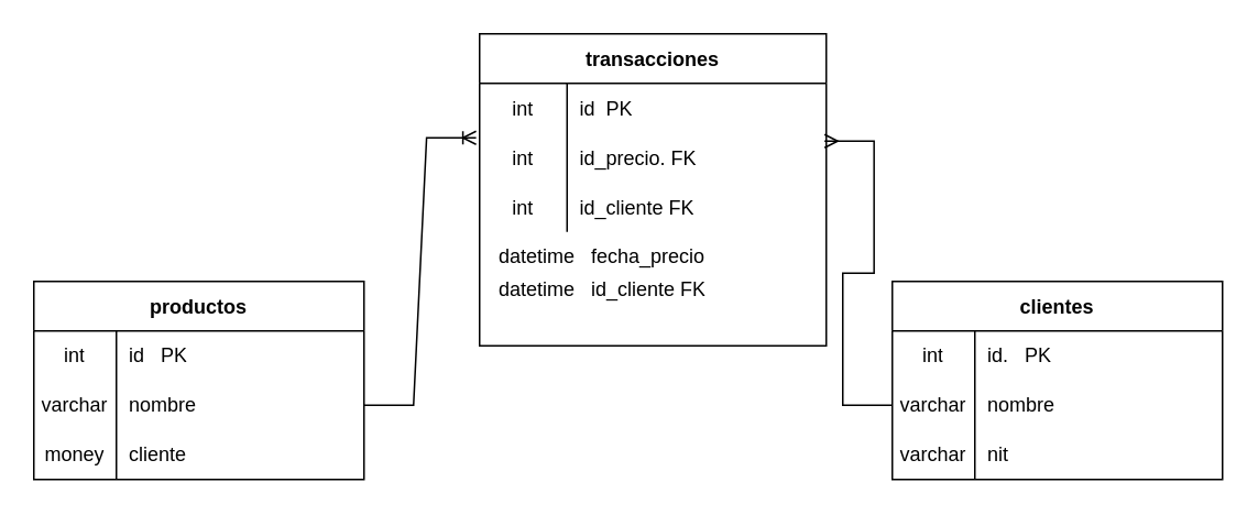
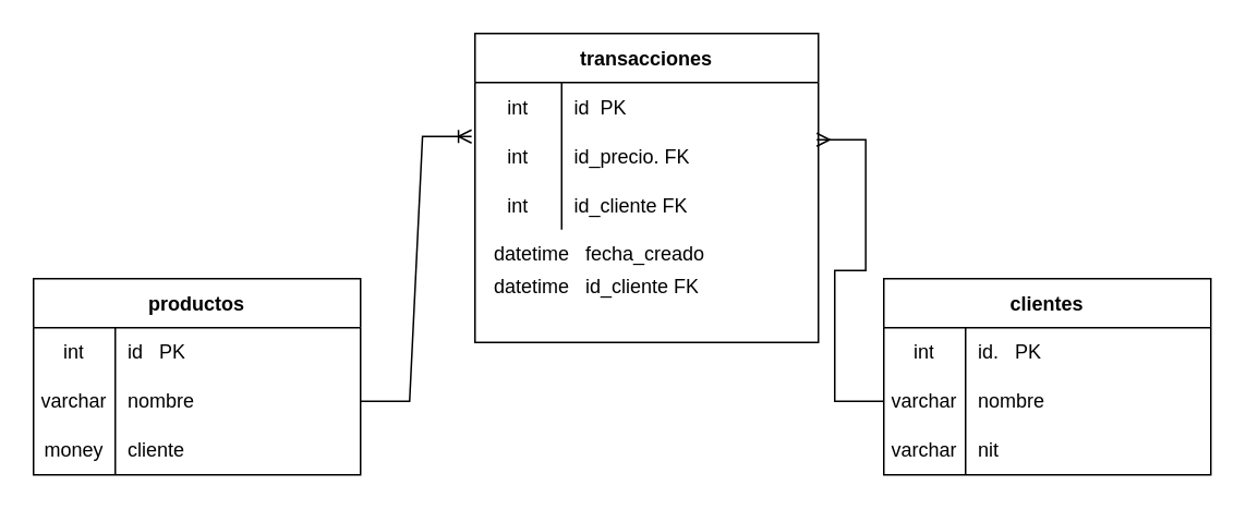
  <mxCell id="0" />
  <mxCell id="1" parent="0" />
  <mxCell id="2" value="productos" style="shape=table;startSize=30;container=1;collapsible=0;childLayout=tableLayout;fixedRows=1;rowLines=0;fontStyle=1;" vertex="1" parent="1"><mxGeometry x="20" y="170" width="200" height="120" as="geometry" /></mxCell>
  <mxCell id="3" value="" style="shape=tableRow;horizontal=0;startSize=0;swimlaneHead=0;swimlaneBody=0;top=0;left=0;bottom=0;right=0;collapsible=0;dropTarget=0;fillColor=none;points=[[0,0.5],[1,0.5]];portConstraint=eastwest;" vertex="1" parent="2"><mxGeometry y="30" width="200" height="30" as="geometry" /></mxCell>
  <mxCell id="4" value="int" style="shape=partialRectangle;html=1;whiteSpace=wrap;connectable=0;fillColor=none;top=0;left=0;bottom=0;right=0;overflow=hidden;pointerEvents=1;" vertex="1" parent="3"><mxGeometry width="50" height="30" as="geometry"><mxRectangle width="50" height="30" as="alternateBounds" /></mxGeometry></mxCell>
  <mxCell id="5" value="id&amp;nbsp; &amp;nbsp;&lt;span style=&quot;text-align: center;&quot;&gt;PK&lt;/span&gt;" style="shape=partialRectangle;html=1;whiteSpace=wrap;connectable=0;fillColor=none;top=0;left=0;bottom=0;right=0;align=left;spacingLeft=6;overflow=hidden;" vertex="1" parent="3"><mxGeometry x="50" width="150" height="30" as="geometry"><mxRectangle width="150" height="30" as="alternateBounds" /></mxGeometry></mxCell>
  <mxCell id="6" value="" style="shape=tableRow;horizontal=0;startSize=0;swimlaneHead=0;swimlaneBody=0;top=0;left=0;bottom=0;right=0;collapsible=0;dropTarget=0;fillColor=none;points=[[0,0.5],[1,0.5]];portConstraint=eastwest;" vertex="1" parent="2"><mxGeometry y="60" width="200" height="30" as="geometry" /></mxCell>
  <mxCell id="7" value="varchar" style="shape=partialRectangle;html=1;whiteSpace=wrap;connectable=0;fillColor=none;top=0;left=0;bottom=0;right=0;overflow=hidden;" vertex="1" parent="6"><mxGeometry width="50" height="30" as="geometry"><mxRectangle width="50" height="30" as="alternateBounds" /></mxGeometry></mxCell>
  <mxCell id="8" value="nombre" style="shape=partialRectangle;html=1;whiteSpace=wrap;connectable=0;fillColor=none;top=0;left=0;bottom=0;right=0;align=left;spacingLeft=6;overflow=hidden;" vertex="1" parent="6"><mxGeometry x="50" width="150" height="30" as="geometry"><mxRectangle width="150" height="30" as="alternateBounds" /></mxGeometry></mxCell>
  <mxCell id="9" value="" style="shape=tableRow;horizontal=0;startSize=0;swimlaneHead=0;swimlaneBody=0;top=0;left=0;bottom=0;right=0;collapsible=0;dropTarget=0;fillColor=none;points=[[0,0.5],[1,0.5]];portConstraint=eastwest;" vertex="1" parent="2"><mxGeometry y="90" width="200" height="30" as="geometry" /></mxCell>
  <mxCell id="10" value="money" style="shape=partialRectangle;html=1;whiteSpace=wrap;connectable=0;fillColor=none;top=0;left=0;bottom=0;right=0;overflow=hidden;" vertex="1" parent="9"><mxGeometry width="50" height="30" as="geometry"><mxRectangle width="50" height="30" as="alternateBounds" /></mxGeometry></mxCell>
  <mxCell id="11" value="cliente" style="shape=partialRectangle;html=1;whiteSpace=wrap;connectable=0;fillColor=none;top=0;left=0;bottom=0;right=0;align=left;spacingLeft=6;overflow=hidden;" vertex="1" parent="9"><mxGeometry x="50" width="150" height="30" as="geometry"><mxRectangle width="150" height="30" as="alternateBounds" /></mxGeometry></mxCell>
  <mxCell id="12" value="clientes" style="shape=table;startSize=30;container=1;collapsible=0;childLayout=tableLayout;fixedRows=1;rowLines=0;fontStyle=1;" vertex="1" parent="1"><mxGeometry x="540" y="170" width="200" height="120" as="geometry" /></mxCell>
  <mxCell id="13" value="" style="shape=tableRow;horizontal=0;startSize=0;swimlaneHead=0;swimlaneBody=0;top=0;left=0;bottom=0;right=0;collapsible=0;dropTarget=0;fillColor=none;points=[[0,0.5],[1,0.5]];portConstraint=eastwest;" vertex="1" parent="12"><mxGeometry y="30" width="200" height="30" as="geometry" /></mxCell>
  <mxCell id="14" value="int" style="shape=partialRectangle;html=1;whiteSpace=wrap;connectable=0;fillColor=none;top=0;left=0;bottom=0;right=0;overflow=hidden;pointerEvents=1;" vertex="1" parent="13"><mxGeometry width="50" height="30" as="geometry"><mxRectangle width="50" height="30" as="alternateBounds" /></mxGeometry></mxCell>
  <mxCell id="15" value="id.&amp;nbsp; &amp;nbsp;&lt;span style=&quot;text-align: center;&quot;&gt;PK&lt;/span&gt;" style="shape=partialRectangle;html=1;whiteSpace=wrap;connectable=0;fillColor=none;top=0;left=0;bottom=0;right=0;align=left;spacingLeft=6;overflow=hidden;" vertex="1" parent="13"><mxGeometry x="50" width="150" height="30" as="geometry"><mxRectangle width="150" height="30" as="alternateBounds" /></mxGeometry></mxCell>
  <mxCell id="16" value="" style="shape=tableRow;horizontal=0;startSize=0;swimlaneHead=0;swimlaneBody=0;top=0;left=0;bottom=0;right=0;collapsible=0;dropTarget=0;fillColor=none;points=[[0,0.5],[1,0.5]];portConstraint=eastwest;" vertex="1" parent="12"><mxGeometry y="60" width="200" height="30" as="geometry" /></mxCell>
  <mxCell id="17" value="varchar" style="shape=partialRectangle;html=1;whiteSpace=wrap;connectable=0;fillColor=none;top=0;left=0;bottom=0;right=0;overflow=hidden;" vertex="1" parent="16"><mxGeometry width="50" height="30" as="geometry"><mxRectangle width="50" height="30" as="alternateBounds" /></mxGeometry></mxCell>
  <mxCell id="18" value="nombre" style="shape=partialRectangle;html=1;whiteSpace=wrap;connectable=0;fillColor=none;top=0;left=0;bottom=0;right=0;align=left;spacingLeft=6;overflow=hidden;" vertex="1" parent="16"><mxGeometry x="50" width="150" height="30" as="geometry"><mxRectangle width="150" height="30" as="alternateBounds" /></mxGeometry></mxCell>
  <mxCell id="19" value="" style="shape=tableRow;horizontal=0;startSize=0;swimlaneHead=0;swimlaneBody=0;top=0;left=0;bottom=0;right=0;collapsible=0;dropTarget=0;fillColor=none;points=[[0,0.5],[1,0.5]];portConstraint=eastwest;" vertex="1" parent="12"><mxGeometry y="90" width="200" height="30" as="geometry" /></mxCell>
  <mxCell id="20" value="varchar" style="shape=partialRectangle;html=1;whiteSpace=wrap;connectable=0;fillColor=none;top=0;left=0;bottom=0;right=0;overflow=hidden;" vertex="1" parent="19"><mxGeometry width="50" height="30" as="geometry"><mxRectangle width="50" height="30" as="alternateBounds" /></mxGeometry></mxCell>
  <mxCell id="21" value="nit" style="shape=partialRectangle;html=1;whiteSpace=wrap;connectable=0;fillColor=none;top=0;left=0;bottom=0;right=0;align=left;spacingLeft=6;overflow=hidden;" vertex="1" parent="19"><mxGeometry x="50" width="150" height="30" as="geometry"><mxRectangle width="150" height="30" as="alternateBounds" /></mxGeometry></mxCell>
  <mxCell id="22" value="transacciones" style="shape=table;startSize=30;container=1;collapsible=0;childLayout=tableLayout;fixedRows=1;rowLines=0;fontStyle=1;" vertex="1" parent="1"><mxGeometry x="290" y="20" width="210" height="189" as="geometry" /></mxCell>
  <mxCell id="23" value="" style="shape=tableRow;horizontal=0;startSize=0;swimlaneHead=0;swimlaneBody=0;top=0;left=0;bottom=0;right=0;collapsible=0;dropTarget=0;fillColor=none;points=[[0,0.5],[1,0.5]];portConstraint=eastwest;" vertex="1" parent="22"><mxGeometry y="30" width="210" height="31" as="geometry" /></mxCell>
  <mxCell id="24" value="int" style="shape=partialRectangle;html=1;whiteSpace=wrap;connectable=0;fillColor=none;top=0;left=0;bottom=0;right=0;overflow=hidden;pointerEvents=1;" vertex="1" parent="23"><mxGeometry width="53" height="31" as="geometry"><mxRectangle width="53" height="31" as="alternateBounds" /></mxGeometry></mxCell>
  <mxCell id="25" value="id&amp;nbsp; PK&amp;nbsp;" style="shape=partialRectangle;html=1;whiteSpace=wrap;connectable=0;fillColor=none;top=0;left=0;bottom=0;right=0;align=left;spacingLeft=6;overflow=hidden;" vertex="1" parent="23"><mxGeometry x="53" width="157" height="31" as="geometry"><mxRectangle width="157" height="31" as="alternateBounds" /></mxGeometry></mxCell>
  <mxCell id="26" value="" style="shape=tableRow;horizontal=0;startSize=0;swimlaneHead=0;swimlaneBody=0;top=0;left=0;bottom=0;right=0;collapsible=0;dropTarget=0;fillColor=none;points=[[0,0.5],[1,0.5]];portConstraint=eastwest;" vertex="1" parent="22"><mxGeometry y="61" width="210" height="30" as="geometry" /></mxCell>
  <mxCell id="27" value="int" style="shape=partialRectangle;html=1;whiteSpace=wrap;connectable=0;fillColor=none;top=0;left=0;bottom=0;right=0;overflow=hidden;" vertex="1" parent="26"><mxGeometry width="53" height="30" as="geometry"><mxRectangle width="53" height="30" as="alternateBounds" /></mxGeometry></mxCell>
  <mxCell id="28" value="id_precio. FK" style="shape=partialRectangle;html=1;whiteSpace=wrap;connectable=0;fillColor=none;top=0;left=0;bottom=0;right=0;align=left;spacingLeft=6;overflow=hidden;" vertex="1" parent="26"><mxGeometry x="53" width="157" height="30" as="geometry"><mxRectangle width="157" height="30" as="alternateBounds" /></mxGeometry></mxCell>
  <mxCell id="29" value="" style="shape=tableRow;horizontal=0;startSize=0;swimlaneHead=0;swimlaneBody=0;top=0;left=0;bottom=0;right=0;collapsible=0;dropTarget=0;fillColor=none;points=[[0,0.5],[1,0.5]];portConstraint=eastwest;" vertex="1" parent="22"><mxGeometry y="91" width="210" height="29" as="geometry" /></mxCell>
  <mxCell id="30" value="int" style="shape=partialRectangle;html=1;whiteSpace=wrap;connectable=0;fillColor=none;top=0;left=0;bottom=0;right=0;overflow=hidden;" vertex="1" parent="29"><mxGeometry width="53" height="29" as="geometry"><mxRectangle width="53" height="29" as="alternateBounds" /></mxGeometry></mxCell>
  <mxCell id="31" value="id_cliente FK" style="shape=partialRectangle;html=1;whiteSpace=wrap;connectable=0;fillColor=none;top=0;left=0;bottom=0;right=0;align=left;spacingLeft=6;overflow=hidden;" vertex="1" parent="29"><mxGeometry x="53" width="157" height="29" as="geometry"><mxRectangle width="157" height="29" as="alternateBounds" /></mxGeometry></mxCell>
  <mxCell id="32" value="" style="edgeStyle=entityRelationEdgeStyle;fontSize=12;html=1;endArrow=ERoneToMany;rounded=0;entryX=-0.01;entryY=1.065;entryDx=0;entryDy=0;entryPerimeter=0;exitX=1;exitY=0.5;exitDx=0;exitDy=0;" edge="1" parent="1" source="6" target="23"><mxGeometry width="100" height="100" relative="1" as="geometry"><mxPoint x="230" y="240" as="sourcePoint" /><mxPoint x="320" y="130" as="targetPoint" /></mxGeometry></mxCell>
  <mxCell id="33" value="" style="edgeStyle=entityRelationEdgeStyle;fontSize=12;html=1;endArrow=ERmany;rounded=0;exitX=0;exitY=0.5;exitDx=0;exitDy=0;entryX=0.995;entryY=0.133;entryDx=0;entryDy=0;entryPerimeter=0;" edge="1" parent="1" source="16" target="26"><mxGeometry width="100" height="100" relative="1" as="geometry"><mxPoint x="520" y="310" as="sourcePoint" /><mxPoint x="620" y="210" as="targetPoint" /></mxGeometry></mxCell>
  <mxCell id="34" value="datetime" style="shape=partialRectangle;html=1;whiteSpace=wrap;connectable=0;fillColor=none;top=0;left=0;bottom=0;right=0;overflow=hidden;" vertex="1" parent="1"><mxGeometry x="300" y="140" width="50" height="29" as="geometry"><mxRectangle width="50" height="29" as="alternateBounds" /></mxGeometry></mxCell>
- <mxCell id="35" value="fecha_precio" style="shape=partialRectangle;html=1;whiteSpace=wrap;connectable=0;fillColor=none;top=0;left=0;bottom=0;right=0;align=left;spacingLeft=6;overflow=hidden;" vertex="1" parent="1"><mxGeometry x="350" y="140" width="150" height="30" as="geometry"><mxRectangle width="150" height="29" as="alternateBounds" /></mxGeometry></mxCell>
+ <mxCell id="35" value="fecha_creado" style="shape=partialRectangle;html=1;whiteSpace=wrap;connectable=0;fillColor=none;top=0;left=0;bottom=0;right=0;align=left;spacingLeft=6;overflow=hidden;" vertex="1" parent="1"><mxGeometry x="350" y="140" width="150" height="30" as="geometry"><mxRectangle width="150" height="29" as="alternateBounds" /></mxGeometry></mxCell>
  <mxCell id="36" value="datetime" style="shape=partialRectangle;html=1;whiteSpace=wrap;connectable=0;fillColor=none;top=0;left=0;bottom=0;right=0;overflow=hidden;" vertex="1" parent="1"><mxGeometry x="300" y="160" width="50" height="29" as="geometry"><mxRectangle width="50" height="29" as="alternateBounds" /></mxGeometry></mxCell>
  <mxCell id="37" value="id_cliente FK" style="shape=partialRectangle;html=1;whiteSpace=wrap;connectable=0;fillColor=none;top=0;left=0;bottom=0;right=0;align=left;spacingLeft=6;overflow=hidden;" vertex="1" parent="1"><mxGeometry x="350" y="160" width="150" height="29" as="geometry"><mxRectangle width="150" height="29" as="alternateBounds" /></mxGeometry></mxCell>
